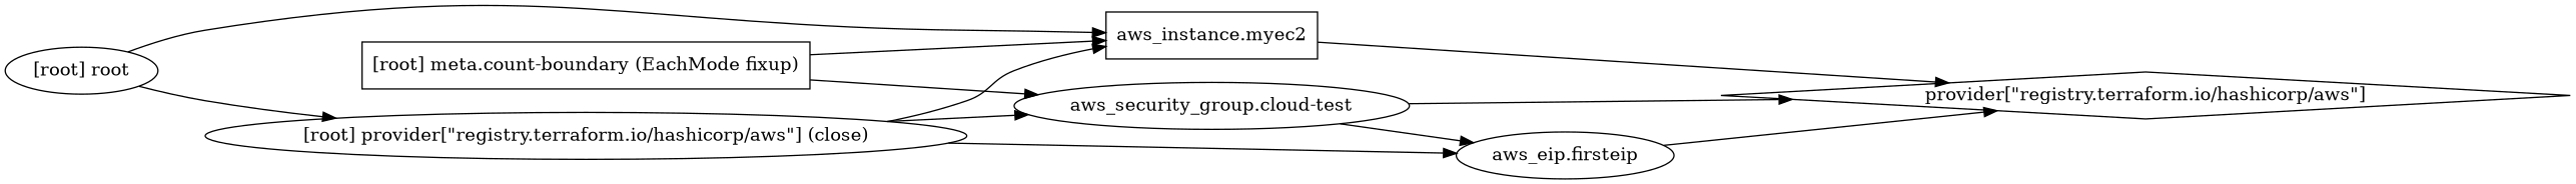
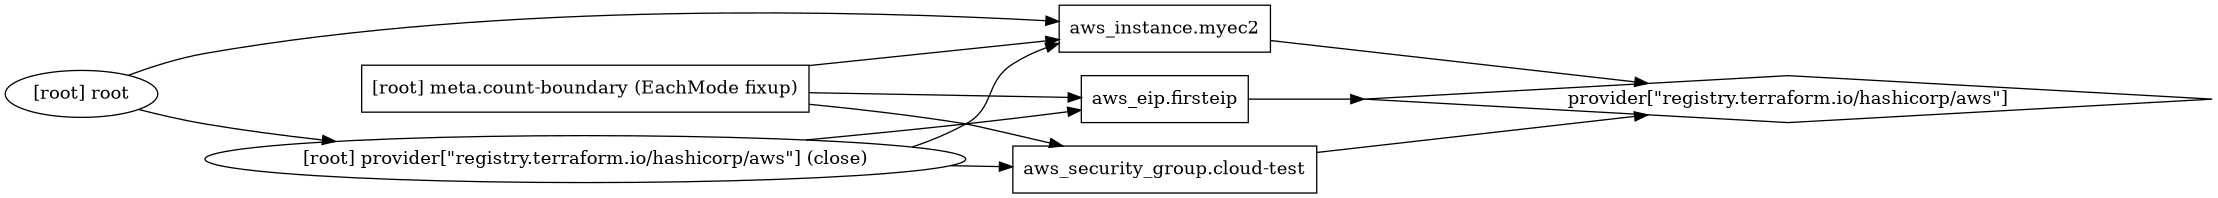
  digraph {
    compound=true
    newrank=true
    rankdir=LR
    node [shape=box]
-   n1 [label="aws_eip.firsteip" shape=ellipse]
+   n1 [label="aws_eip.firsteip"]
    n2 [label="provider[\"registry.terraform.io/hashicorp/aws\"]" shape=diamond]
    n3 [label="aws_instance.myec2"]
-   n4 [label="aws_security_group.cloud-test" shape=ellipse]
+   n4 [label="aws_security_group.cloud-test"]
    "[root] meta.count-boundary (EachMode fixup)"
    "[root] provider[\"registry.terraform.io/hashicorp/aws\"] (close)" [shape=""]
    "[root] root" [shape=""]
    subgraph sub_1 {
      n1
      n2
      n3
      n4
      "[root] meta.count-boundary (EachMode fixup)"
      "[root] provider[\"registry.terraform.io/hashicorp/aws\"] (close)"
      "[root] root"
    }
    n1 -> n2
    n3 -> n2
    n4 -> n2
-   n4 -> n1
+   "[root] meta.count-boundary (EachMode fixup)" -> n1
    "[root] meta.count-boundary (EachMode fixup)" -> n3
    "[root] meta.count-boundary (EachMode fixup)" -> n4
    "[root] provider[\"registry.terraform.io/hashicorp/aws\"] (close)" -> n1
    "[root] provider[\"registry.terraform.io/hashicorp/aws\"] (close)" -> n3
    "[root] provider[\"registry.terraform.io/hashicorp/aws\"] (close)" -> n4
    "[root] root" -> n3
    "[root] root" -> "[root] provider[\"registry.terraform.io/hashicorp/aws\"] (close)"
  }
